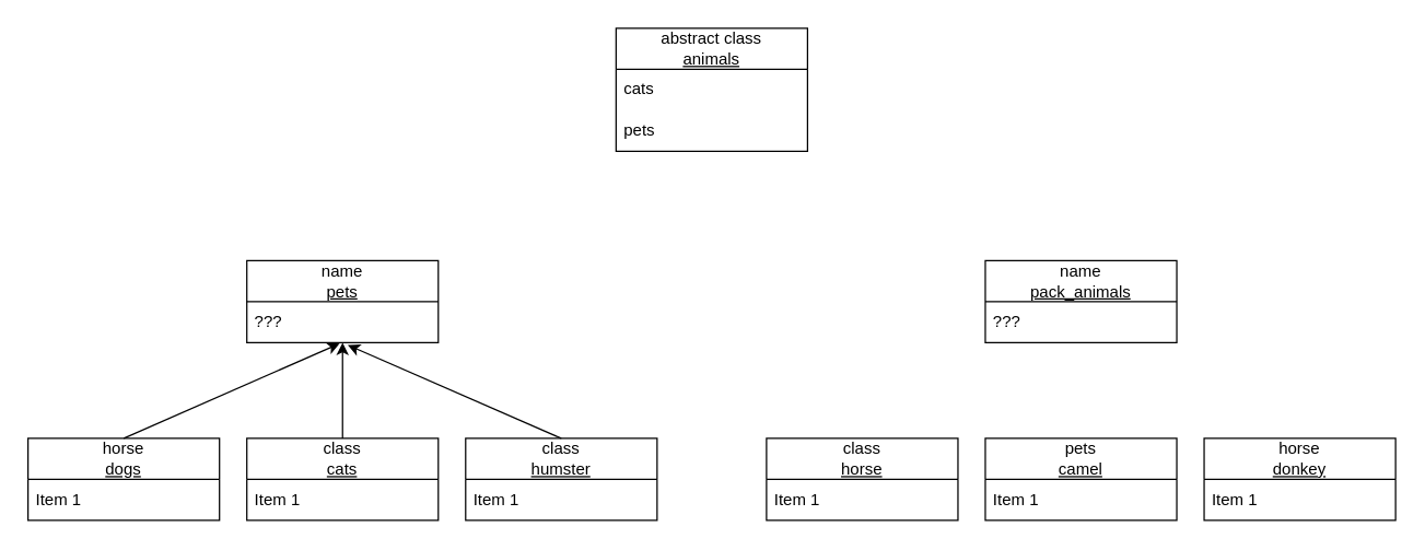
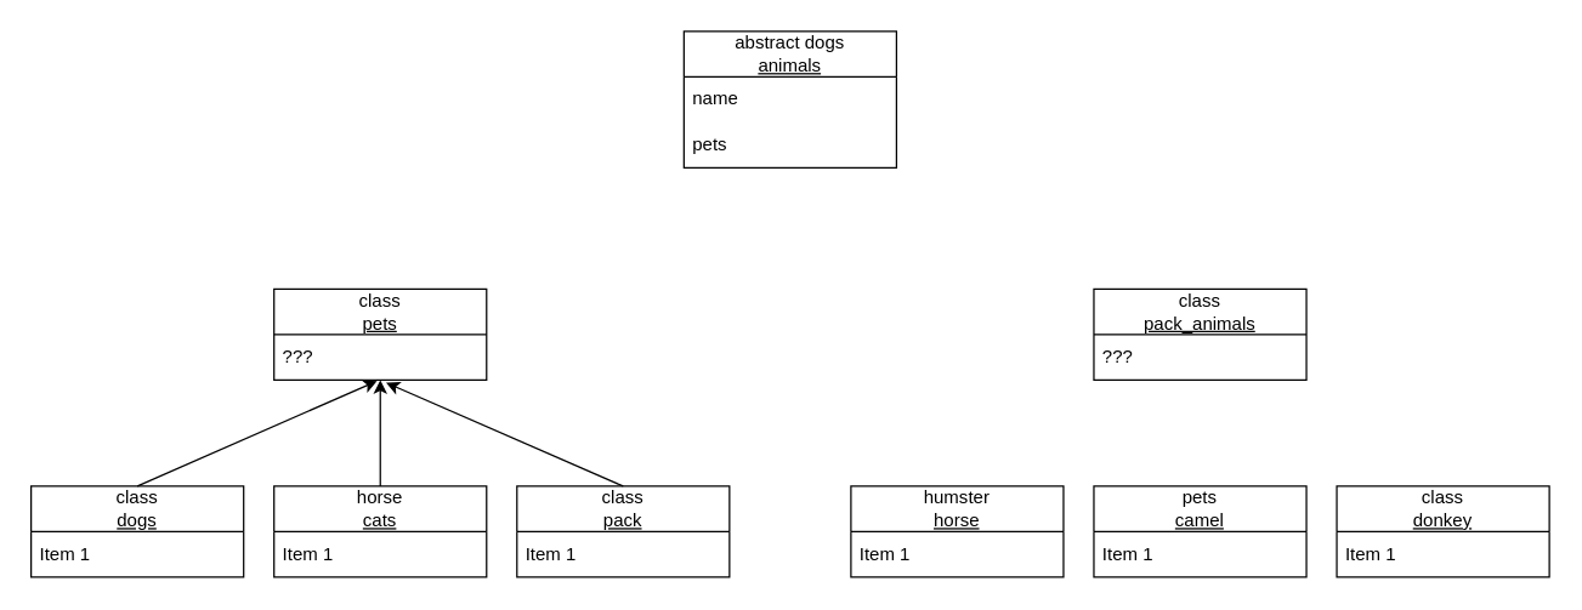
  <mxCell id="0" />
  <mxCell id="1" parent="0" />
- <mxCell id="2" value="abstract class&lt;br&gt;&lt;u&gt;animals&lt;/u&gt;" style="swimlane;fontStyle=0;childLayout=stackLayout;horizontal=1;startSize=30;horizontalStack=0;resizeParent=1;resizeParentMax=0;resizeLast=0;collapsible=1;marginBottom=0;whiteSpace=wrap;html=1;" vertex="1" parent="1"><mxGeometry x="450" y="20" width="140" height="90" as="geometry" /></mxCell>
- <mxCell id="3" value="cats" style="text;strokeColor=none;fillColor=none;align=left;verticalAlign=middle;spacingLeft=4;spacingRight=4;overflow=hidden;points=[[0,0.5],[1,0.5]];portConstraint=eastwest;rotatable=0;whiteSpace=wrap;html=1;" vertex="1" parent="2"><mxGeometry y="30" width="140" height="30" as="geometry" /></mxCell>
+ <mxCell id="2" value="abstract dogs&lt;br&gt;&lt;u&gt;animals&lt;/u&gt;" style="swimlane;fontStyle=0;childLayout=stackLayout;horizontal=1;startSize=30;horizontalStack=0;resizeParent=1;resizeParentMax=0;resizeLast=0;collapsible=1;marginBottom=0;whiteSpace=wrap;html=1;" vertex="1" parent="1"><mxGeometry x="450" y="20" width="140" height="90" as="geometry" /></mxCell>
+ <mxCell id="3" value="name" style="text;strokeColor=none;fillColor=none;align=left;verticalAlign=middle;spacingLeft=4;spacingRight=4;overflow=hidden;points=[[0,0.5],[1,0.5]];portConstraint=eastwest;rotatable=0;whiteSpace=wrap;html=1;" vertex="1" parent="2"><mxGeometry y="30" width="140" height="30" as="geometry" /></mxCell>
  <mxCell id="4" value="pets" style="text;strokeColor=none;fillColor=none;align=left;verticalAlign=middle;spacingLeft=4;spacingRight=4;overflow=hidden;points=[[0,0.5],[1,0.5]];portConstraint=eastwest;rotatable=0;whiteSpace=wrap;html=1;" vertex="1" parent="2"><mxGeometry y="60" width="140" height="30" as="geometry" /></mxCell>
- <mxCell id="5" value="name&lt;br&gt;&lt;u&gt;pets&lt;/u&gt;" style="swimlane;fontStyle=0;childLayout=stackLayout;horizontal=1;startSize=30;horizontalStack=0;resizeParent=1;resizeParentMax=0;resizeLast=0;collapsible=1;marginBottom=0;whiteSpace=wrap;html=1;" vertex="1" parent="1"><mxGeometry x="180" y="190" width="140" height="60" as="geometry" /></mxCell>
+ <mxCell id="5" value="class&lt;br&gt;&lt;u&gt;pets&lt;/u&gt;" style="swimlane;fontStyle=0;childLayout=stackLayout;horizontal=1;startSize=30;horizontalStack=0;resizeParent=1;resizeParentMax=0;resizeLast=0;collapsible=1;marginBottom=0;whiteSpace=wrap;html=1;" vertex="1" parent="1"><mxGeometry x="180" y="190" width="140" height="60" as="geometry" /></mxCell>
  <mxCell id="6" value="???" style="text;strokeColor=none;fillColor=none;align=left;verticalAlign=middle;spacingLeft=4;spacingRight=4;overflow=hidden;points=[[0,0.5],[1,0.5]];portConstraint=eastwest;rotatable=0;whiteSpace=wrap;html=1;" vertex="1" parent="5"><mxGeometry y="30" width="140" height="30" as="geometry" /></mxCell>
- <mxCell id="7" value="horse&lt;br&gt;&lt;u&gt;dogs&lt;/u&gt;" style="swimlane;fontStyle=0;childLayout=stackLayout;horizontal=1;startSize=30;horizontalStack=0;resizeParent=1;resizeParentMax=0;resizeLast=0;collapsible=1;marginBottom=0;whiteSpace=wrap;html=1;" vertex="1" parent="1"><mxGeometry x="20" y="320" width="140" height="60" as="geometry" /></mxCell>
+ <mxCell id="7" value="class&lt;br&gt;&lt;u&gt;dogs&lt;/u&gt;" style="swimlane;fontStyle=0;childLayout=stackLayout;horizontal=1;startSize=30;horizontalStack=0;resizeParent=1;resizeParentMax=0;resizeLast=0;collapsible=1;marginBottom=0;whiteSpace=wrap;html=1;" vertex="1" parent="1"><mxGeometry x="20" y="320" width="140" height="60" as="geometry" /></mxCell>
  <mxCell id="8" value="Item 1" style="text;strokeColor=none;fillColor=none;align=left;verticalAlign=middle;spacingLeft=4;spacingRight=4;overflow=hidden;points=[[0,0.5],[1,0.5]];portConstraint=eastwest;rotatable=0;whiteSpace=wrap;html=1;" vertex="1" parent="7"><mxGeometry y="30" width="140" height="30" as="geometry" /></mxCell>
- <mxCell id="9" value="class&lt;br&gt;&lt;u&gt;cats&lt;/u&gt;" style="swimlane;fontStyle=0;childLayout=stackLayout;horizontal=1;startSize=30;horizontalStack=0;resizeParent=1;resizeParentMax=0;resizeLast=0;collapsible=1;marginBottom=0;whiteSpace=wrap;html=1;" vertex="1" parent="1"><mxGeometry x="180" y="320" width="140" height="60" as="geometry" /></mxCell>
+ <mxCell id="9" value="horse&lt;br&gt;&lt;u&gt;cats&lt;/u&gt;" style="swimlane;fontStyle=0;childLayout=stackLayout;horizontal=1;startSize=30;horizontalStack=0;resizeParent=1;resizeParentMax=0;resizeLast=0;collapsible=1;marginBottom=0;whiteSpace=wrap;html=1;" vertex="1" parent="1"><mxGeometry x="180" y="320" width="140" height="60" as="geometry" /></mxCell>
  <mxCell id="10" value="Item 1" style="text;strokeColor=none;fillColor=none;align=left;verticalAlign=middle;spacingLeft=4;spacingRight=4;overflow=hidden;points=[[0,0.5],[1,0.5]];portConstraint=eastwest;rotatable=0;whiteSpace=wrap;html=1;" vertex="1" parent="9"><mxGeometry y="30" width="140" height="30" as="geometry" /></mxCell>
- <mxCell id="11" value="class&lt;br&gt;&lt;u&gt;humster&lt;/u&gt;" style="swimlane;fontStyle=0;childLayout=stackLayout;horizontal=1;startSize=30;horizontalStack=0;resizeParent=1;resizeParentMax=0;resizeLast=0;collapsible=1;marginBottom=0;whiteSpace=wrap;html=1;" vertex="1" parent="1"><mxGeometry x="340" y="320" width="140" height="60" as="geometry" /></mxCell>
+ <mxCell id="11" value="class&lt;br&gt;&lt;u&gt;pack&lt;/u&gt;" style="swimlane;fontStyle=0;childLayout=stackLayout;horizontal=1;startSize=30;horizontalStack=0;resizeParent=1;resizeParentMax=0;resizeLast=0;collapsible=1;marginBottom=0;whiteSpace=wrap;html=1;" vertex="1" parent="1"><mxGeometry x="340" y="320" width="140" height="60" as="geometry" /></mxCell>
  <mxCell id="12" value="Item 1" style="text;strokeColor=none;fillColor=none;align=left;verticalAlign=middle;spacingLeft=4;spacingRight=4;overflow=hidden;points=[[0,0.5],[1,0.5]];portConstraint=eastwest;rotatable=0;whiteSpace=wrap;html=1;" vertex="1" parent="11"><mxGeometry y="30" width="140" height="30" as="geometry" /></mxCell>
- <mxCell id="13" value="name&lt;br&gt;&lt;u&gt;pack_animals&lt;/u&gt;" style="swimlane;fontStyle=0;childLayout=stackLayout;horizontal=1;startSize=30;horizontalStack=0;resizeParent=1;resizeParentMax=0;resizeLast=0;collapsible=1;marginBottom=0;whiteSpace=wrap;html=1;" vertex="1" parent="1"><mxGeometry x="720" y="190" width="140" height="60" as="geometry" /></mxCell>
+ <mxCell id="13" value="class&lt;br&gt;&lt;u&gt;pack_animals&lt;/u&gt;" style="swimlane;fontStyle=0;childLayout=stackLayout;horizontal=1;startSize=30;horizontalStack=0;resizeParent=1;resizeParentMax=0;resizeLast=0;collapsible=1;marginBottom=0;whiteSpace=wrap;html=1;" vertex="1" parent="1"><mxGeometry x="720" y="190" width="140" height="60" as="geometry" /></mxCell>
  <mxCell id="14" value="???" style="text;strokeColor=none;fillColor=none;align=left;verticalAlign=middle;spacingLeft=4;spacingRight=4;overflow=hidden;points=[[0,0.5],[1,0.5]];portConstraint=eastwest;rotatable=0;whiteSpace=wrap;html=1;" vertex="1" parent="13"><mxGeometry y="30" width="140" height="30" as="geometry" /></mxCell>
- <mxCell id="15" value="class&lt;br&gt;&lt;u&gt;horse&lt;/u&gt;" style="swimlane;fontStyle=0;childLayout=stackLayout;horizontal=1;startSize=30;horizontalStack=0;resizeParent=1;resizeParentMax=0;resizeLast=0;collapsible=1;marginBottom=0;whiteSpace=wrap;html=1;" vertex="1" parent="1"><mxGeometry x="560" y="320" width="140" height="60" as="geometry" /></mxCell>
+ <mxCell id="15" value="humster&lt;br&gt;&lt;u&gt;horse&lt;/u&gt;" style="swimlane;fontStyle=0;childLayout=stackLayout;horizontal=1;startSize=30;horizontalStack=0;resizeParent=1;resizeParentMax=0;resizeLast=0;collapsible=1;marginBottom=0;whiteSpace=wrap;html=1;" vertex="1" parent="1"><mxGeometry x="560" y="320" width="140" height="60" as="geometry" /></mxCell>
  <mxCell id="16" value="Item 1" style="text;strokeColor=none;fillColor=none;align=left;verticalAlign=middle;spacingLeft=4;spacingRight=4;overflow=hidden;points=[[0,0.5],[1,0.5]];portConstraint=eastwest;rotatable=0;whiteSpace=wrap;html=1;" vertex="1" parent="15"><mxGeometry y="30" width="140" height="30" as="geometry" /></mxCell>
  <mxCell id="17" value="pets&lt;br&gt;&lt;u&gt;camel&lt;/u&gt;" style="swimlane;fontStyle=0;childLayout=stackLayout;horizontal=1;startSize=30;horizontalStack=0;resizeParent=1;resizeParentMax=0;resizeLast=0;collapsible=1;marginBottom=0;whiteSpace=wrap;html=1;" vertex="1" parent="1"><mxGeometry x="720" y="320" width="140" height="60" as="geometry" /></mxCell>
  <mxCell id="18" value="Item 1" style="text;strokeColor=none;fillColor=none;align=left;verticalAlign=middle;spacingLeft=4;spacingRight=4;overflow=hidden;points=[[0,0.5],[1,0.5]];portConstraint=eastwest;rotatable=0;whiteSpace=wrap;html=1;" vertex="1" parent="17"><mxGeometry y="30" width="140" height="30" as="geometry" /></mxCell>
- <mxCell id="19" value="horse&lt;br&gt;&lt;u&gt;donkey&lt;/u&gt;" style="swimlane;fontStyle=0;childLayout=stackLayout;horizontal=1;startSize=30;horizontalStack=0;resizeParent=1;resizeParentMax=0;resizeLast=0;collapsible=1;marginBottom=0;whiteSpace=wrap;html=1;" vertex="1" parent="1"><mxGeometry x="880" y="320" width="140" height="60" as="geometry" /></mxCell>
+ <mxCell id="19" value="class&lt;br&gt;&lt;u&gt;donkey&lt;/u&gt;" style="swimlane;fontStyle=0;childLayout=stackLayout;horizontal=1;startSize=30;horizontalStack=0;resizeParent=1;resizeParentMax=0;resizeLast=0;collapsible=1;marginBottom=0;whiteSpace=wrap;html=1;" vertex="1" parent="1"><mxGeometry x="880" y="320" width="140" height="60" as="geometry" /></mxCell>
  <mxCell id="20" value="Item 1" style="text;strokeColor=none;fillColor=none;align=left;verticalAlign=middle;spacingLeft=4;spacingRight=4;overflow=hidden;points=[[0,0.5],[1,0.5]];portConstraint=eastwest;rotatable=0;whiteSpace=wrap;html=1;" vertex="1" parent="19"><mxGeometry y="30" width="140" height="30" as="geometry" /></mxCell>
  <mxCell id="21" value="" style="endArrow=classic;html=1;rounded=0;entryX=0.485;entryY=1.02;entryDx=0;entryDy=0;entryPerimeter=0;exitX=0.5;exitY=0;exitDx=0;exitDy=0;" edge="1" parent="1" source="7" target="6"><mxGeometry width="50" height="50" relative="1" as="geometry"><mxPoint x="350" y="410" as="sourcePoint" /><mxPoint x="400" y="360" as="targetPoint" /></mxGeometry></mxCell>
  <mxCell id="22" value="" style="endArrow=classic;html=1;rounded=0;exitX=0.5;exitY=0;exitDx=0;exitDy=0;" edge="1" parent="1" source="9"><mxGeometry width="50" height="50" relative="1" as="geometry"><mxPoint x="350" y="410" as="sourcePoint" /><mxPoint x="250" y="250" as="targetPoint" /></mxGeometry></mxCell>
  <mxCell id="23" value="" style="endArrow=classic;html=1;rounded=0;entryX=0.527;entryY=1.059;entryDx=0;entryDy=0;entryPerimeter=0;exitX=0.5;exitY=0;exitDx=0;exitDy=0;" edge="1" parent="1" source="11" target="6"><mxGeometry width="50" height="50" relative="1" as="geometry"><mxPoint x="100" y="330" as="sourcePoint" /><mxPoint x="258" y="261" as="targetPoint" /></mxGeometry></mxCell>
